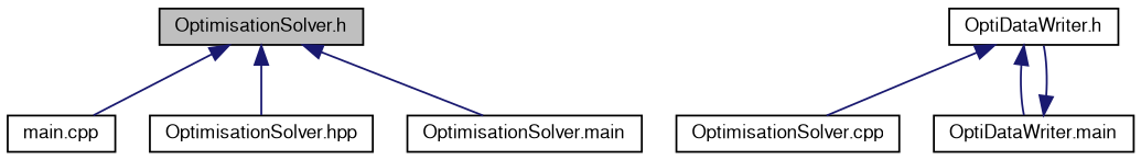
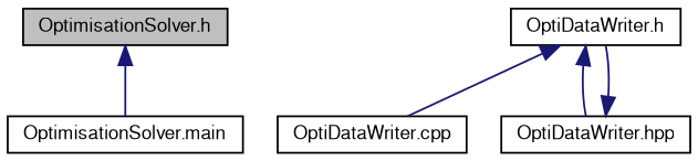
  digraph {
    node [color=black fillcolor=white fontname=FreeSans fontsize=10 shape=record style=filled]
    edge [color=midnightblue dir=back fontname=FreeSans fontsize=10 labelfontname=FreeSans labelfontsize=10 style=solid]
    n1 [fillcolor=grey75 fontcolor=black height=0.2 label="OptimisationSolver.h" width=0.4]
-   n2 [height=0.2 label="main.cpp" width=0.4]
-   n3 [height=0.2 label="OptimisationSolver.hpp" width=0.4]
    n4 [height=0.2 label="OptimisationSolver.main" width=0.4]
    n5 [height=0.2 label="OptiDataWriter.h" width=0.4]
-   n6 [height=0.2 label="OptimisationSolver.cpp" width=0.4]
-   n7 [height=0.2 label="OptiDataWriter.main" width=0.4]
-   n1 -> n2
-   n1 -> n3
+   n6 [height=0.2 label="OptiDataWriter.cpp" width=0.4]
+   n7 [height=0.2 label="OptiDataWriter.hpp" width=0.4]
    n1 -> n4
    n5 -> n6
    n5 -> n7
    n7 -> n5
  }
